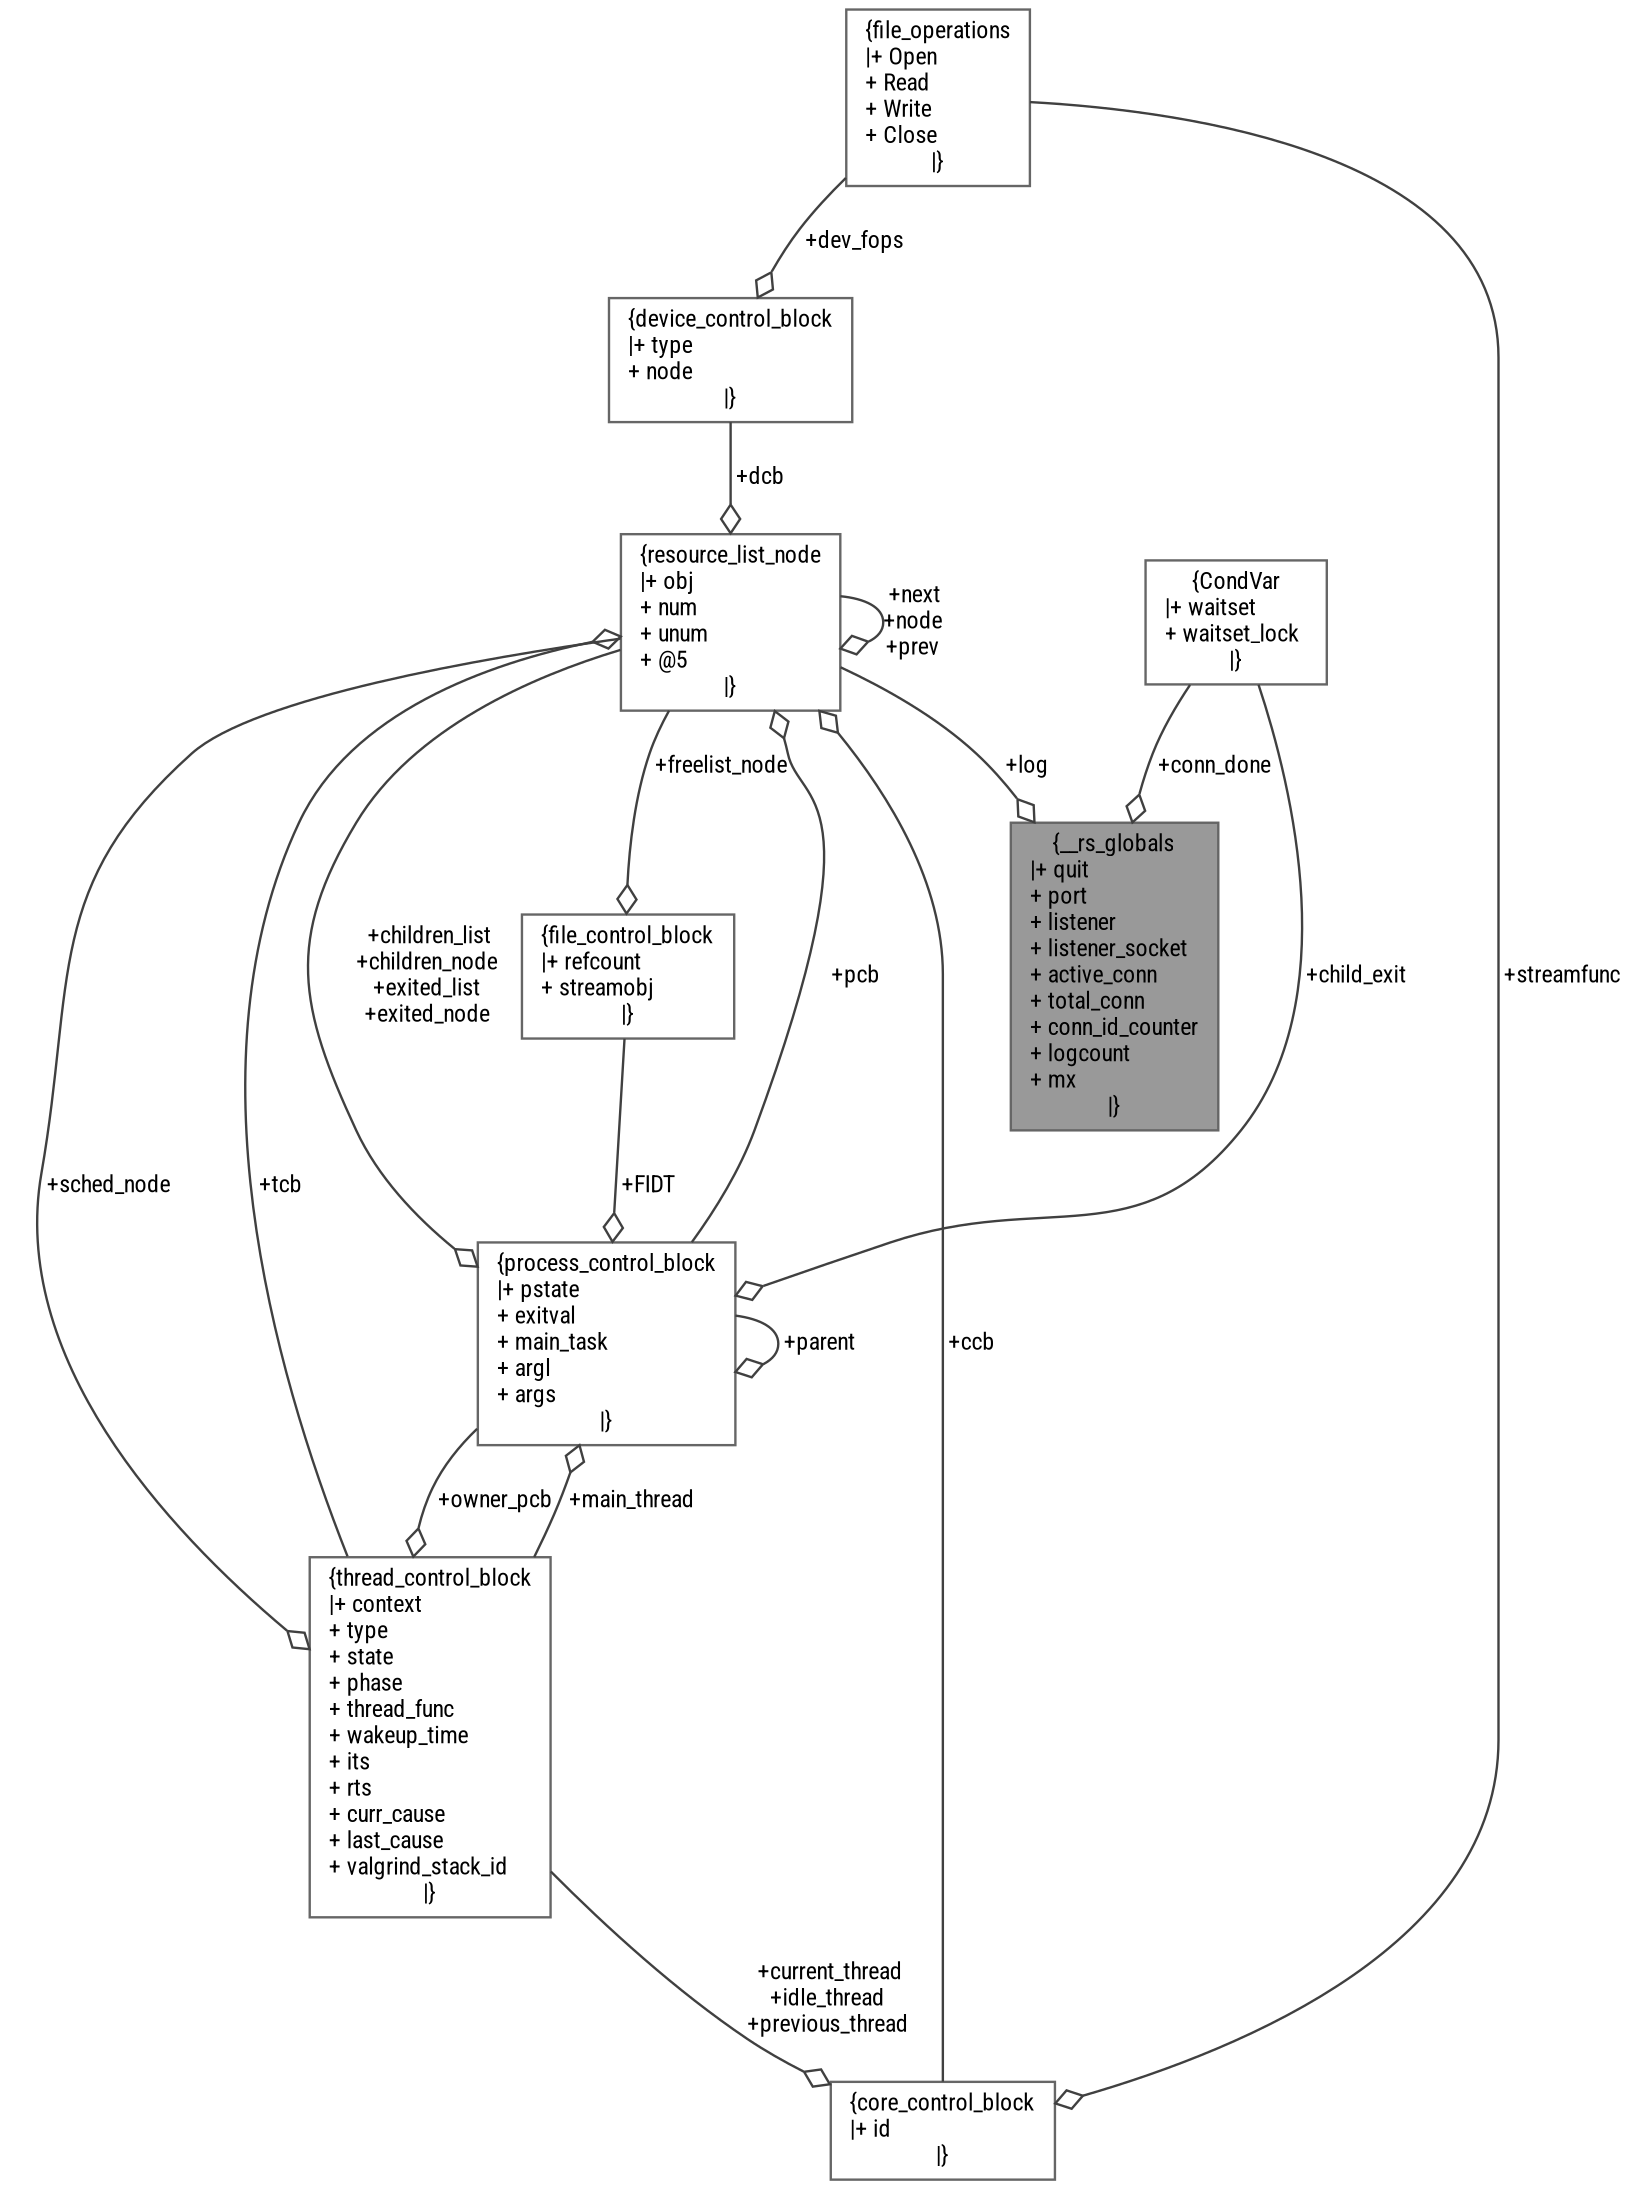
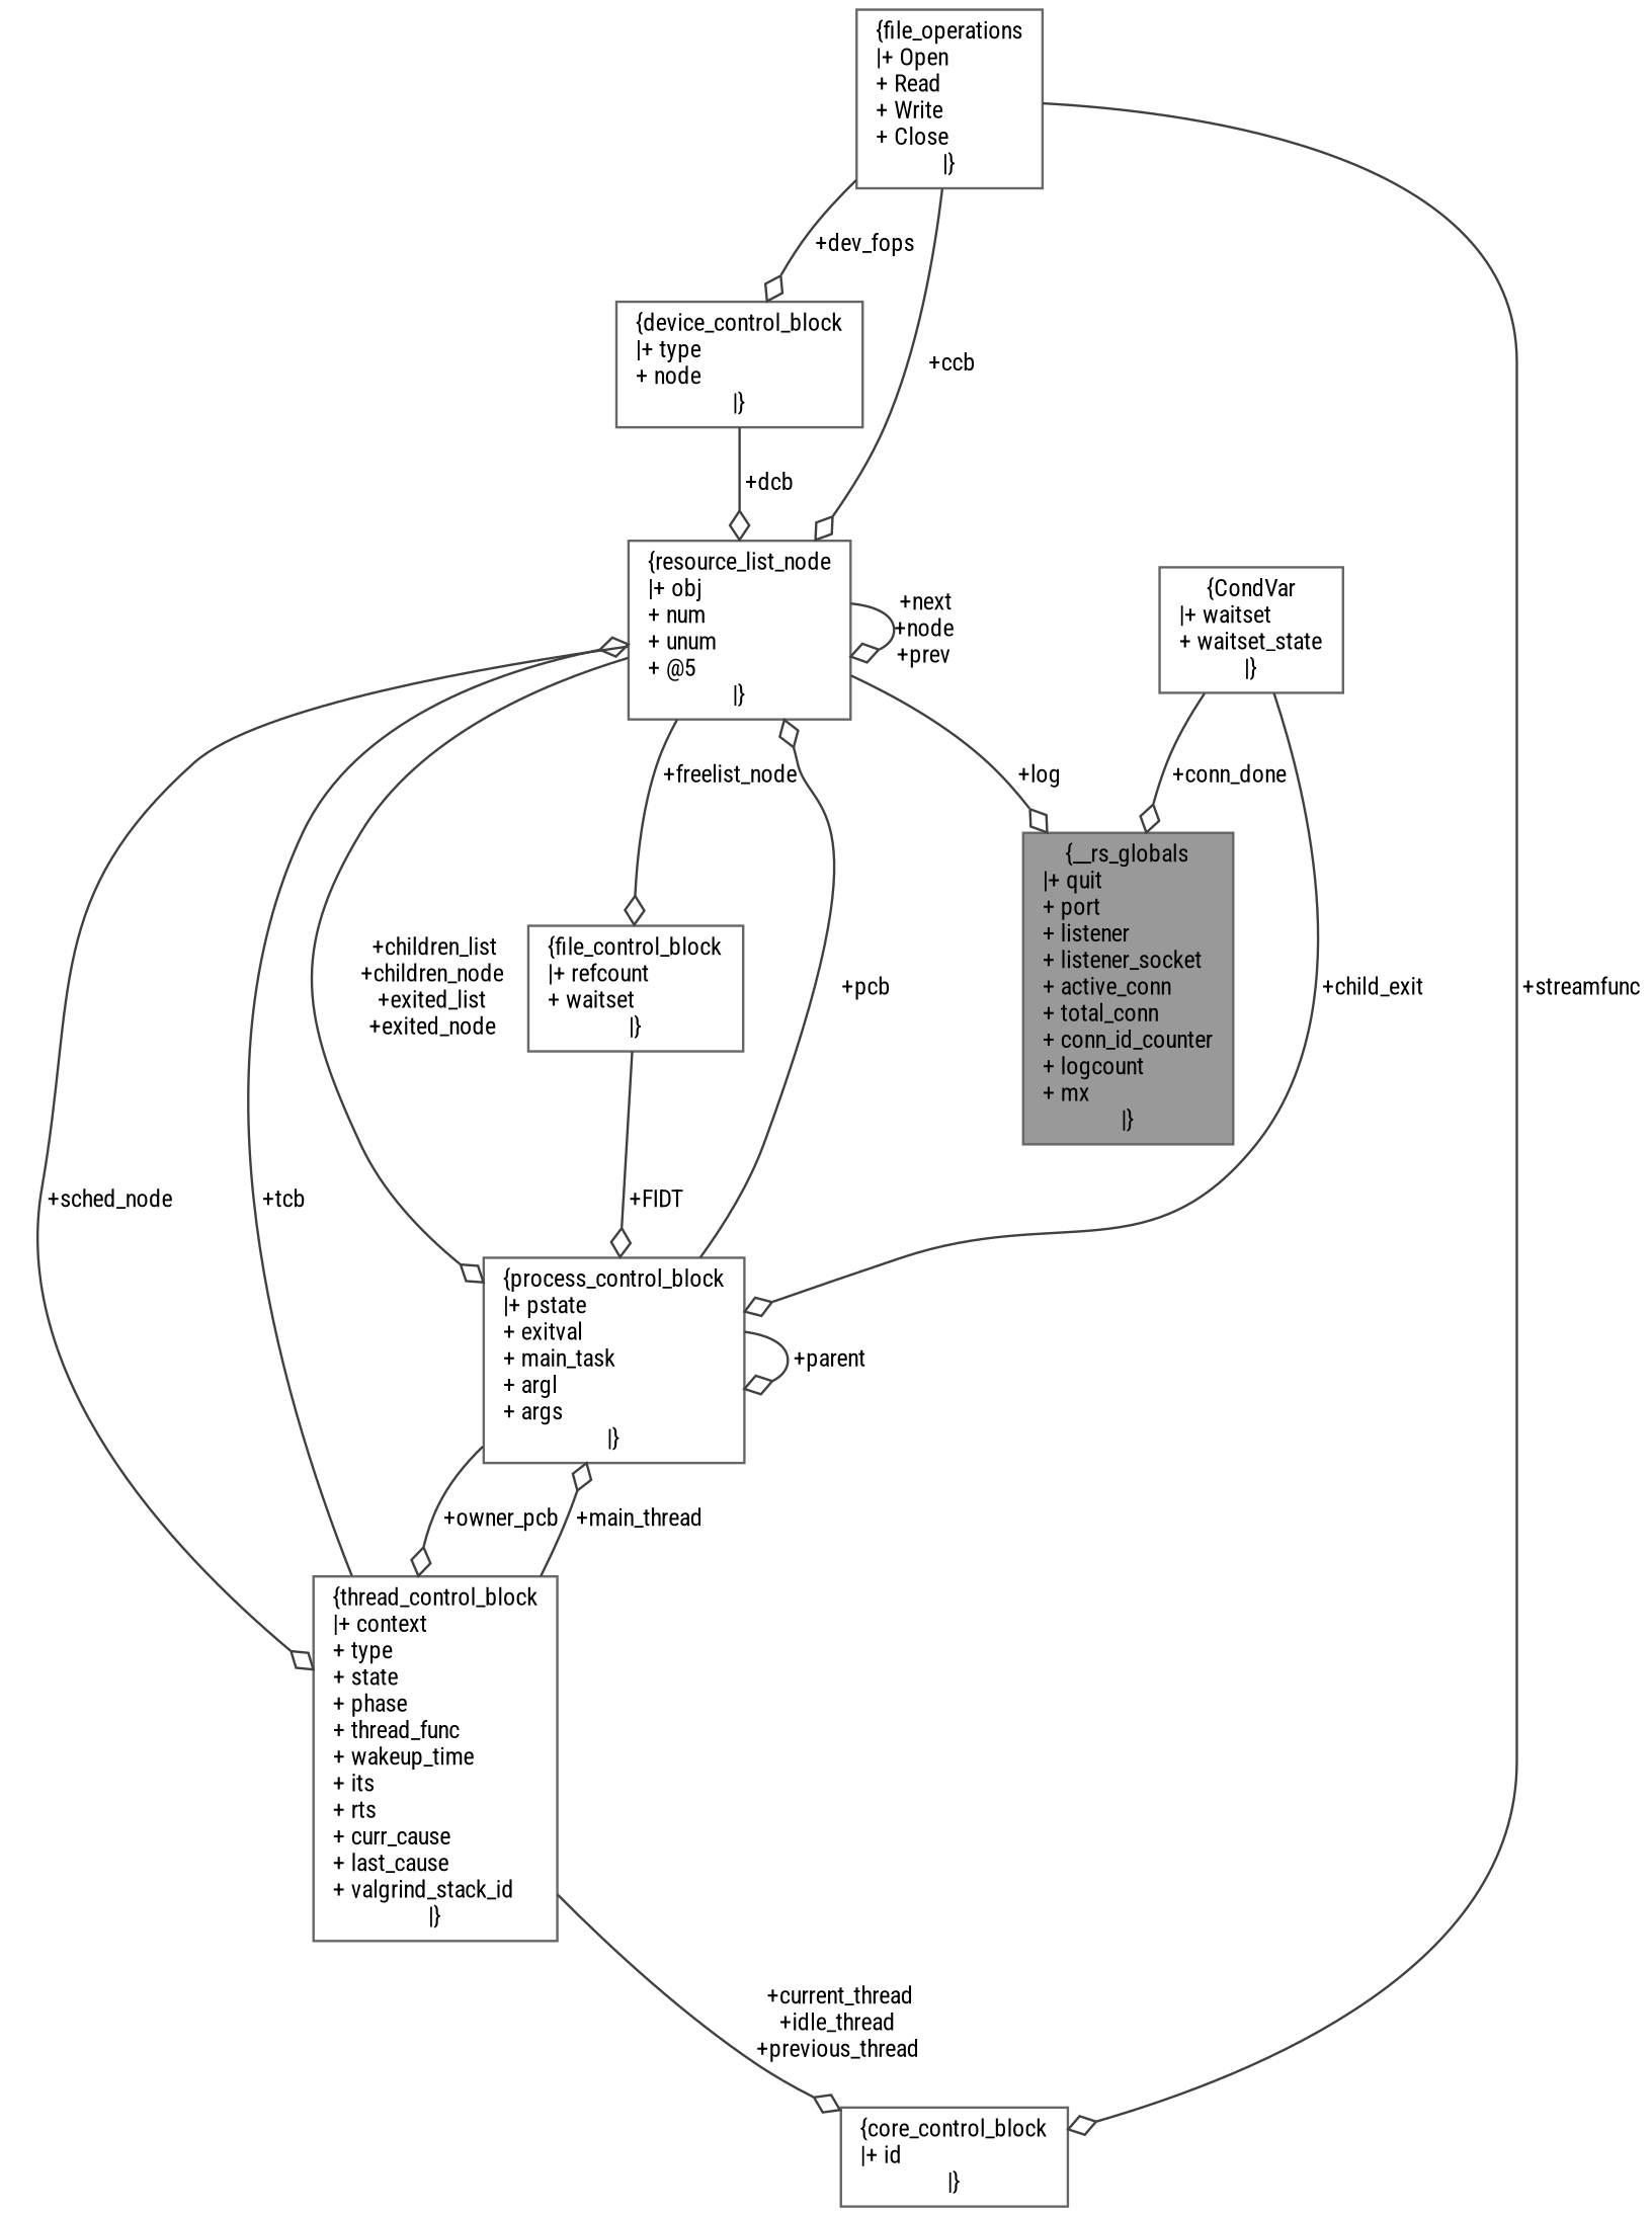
  digraph {
    fontname="Roboto Condensed"
    node [color=gray40 fillcolor=white fontname="Roboto Condensed" fontsize=10 shape=box style=filled]
    edge [arrowhead=odiamond color=grey25 fontname="Roboto Condensed" fontsize=10 labelfontname=Helvetica labelfontsize=10 style=solid]
    n1 [fillcolor=grey60 fontcolor=black height=0.2 label="{__rs_globals\n|+ quit\l+ port\l+ listener\l+ listener_socket\l+ active_conn\l+ total_conn\l+ conn_id_counter\l+ logcount\l+ mx\l|}" width=0.4]
    n2 [height=0.2 label="{resource_list_node\n|+ obj\l+ num\l+ unum\l+ @5\l|}" width=0.4]
    n3 [height=0.2 label="{process_control_block\n|+ pstate\l+ exitval\l+ main_task\l+ argl\l+ args\l|}" width=0.4]
    n4 [height=0.2 label="{thread_control_block\n|+ context\l+ type\l+ state\l+ phase\l+ thread_func\l+ wakeup_time\l+ its\l+ rts\l+ curr_cause\l+ last_cause\l+ valgrind_stack_id\l|}" width=0.4]
-   n5 [height=0.2 label="{file_control_block\n|+ refcount\l+ streamobj\l|}" width=0.4]
+   n5 [height=0.2 label="{file_control_block\n|+ refcount\l+ waitset\l|}" width=0.4]
    n6 [height=0.2 label="{core_control_block\n|+ id\l|}" width=0.4]
-   n7 [height=0.2 label="{CondVar\n|+ waitset\l+ waitset_lock\l|}" width=0.4]
+   n7 [height=0.2 label="{CondVar\n|+ waitset\l+ waitset_state\l|}" width=0.4]
    n8 [height=0.2 label="{file_operations\n|+ Open\l+ Read\l+ Write\l+ Close\l|}" width=0.4]
    n9 [height=0.2 label="{device_control_block\n|+ type\l+ node\l|}" width=0.4]
    n2 -> n1 [label=" +log"]
    n2 -> n2 [label=" +next\n+node\n+prev"]
    n2 -> n3 [label=" +children_list\n+children_node\n+exited_list\n+exited_node"]
    n2 -> n4 [label=" +sched_node"]
    n2 -> n5 [label=" +freelist_node"]
    n3 -> n2 [label=" +pcb"]
    n3 -> n3 [label=" +parent"]
    n3 -> n4 [label=" +owner_pcb"]
    n4 -> n2 [label=" +tcb"]
    n4 -> n3 [label=" +main_thread"]
    n4 -> n6 [label=" +current_thread\n+idle_thread\n+previous_thread"]
    n5 -> n3 [label=" +FIDT"]
-   n6 -> n2 [label=" +ccb"]
+   n8 -> n2 [label=" +ccb"]
    n7 -> n1 [label=" +conn_done"]
    n7 -> n3 [label=" +child_exit"]
    n8 -> n6 [label=" +streamfunc"]
    n8 -> n9 [label=" +dev_fops"]
    n9 -> n2 [label=" +dcb"]
  }
